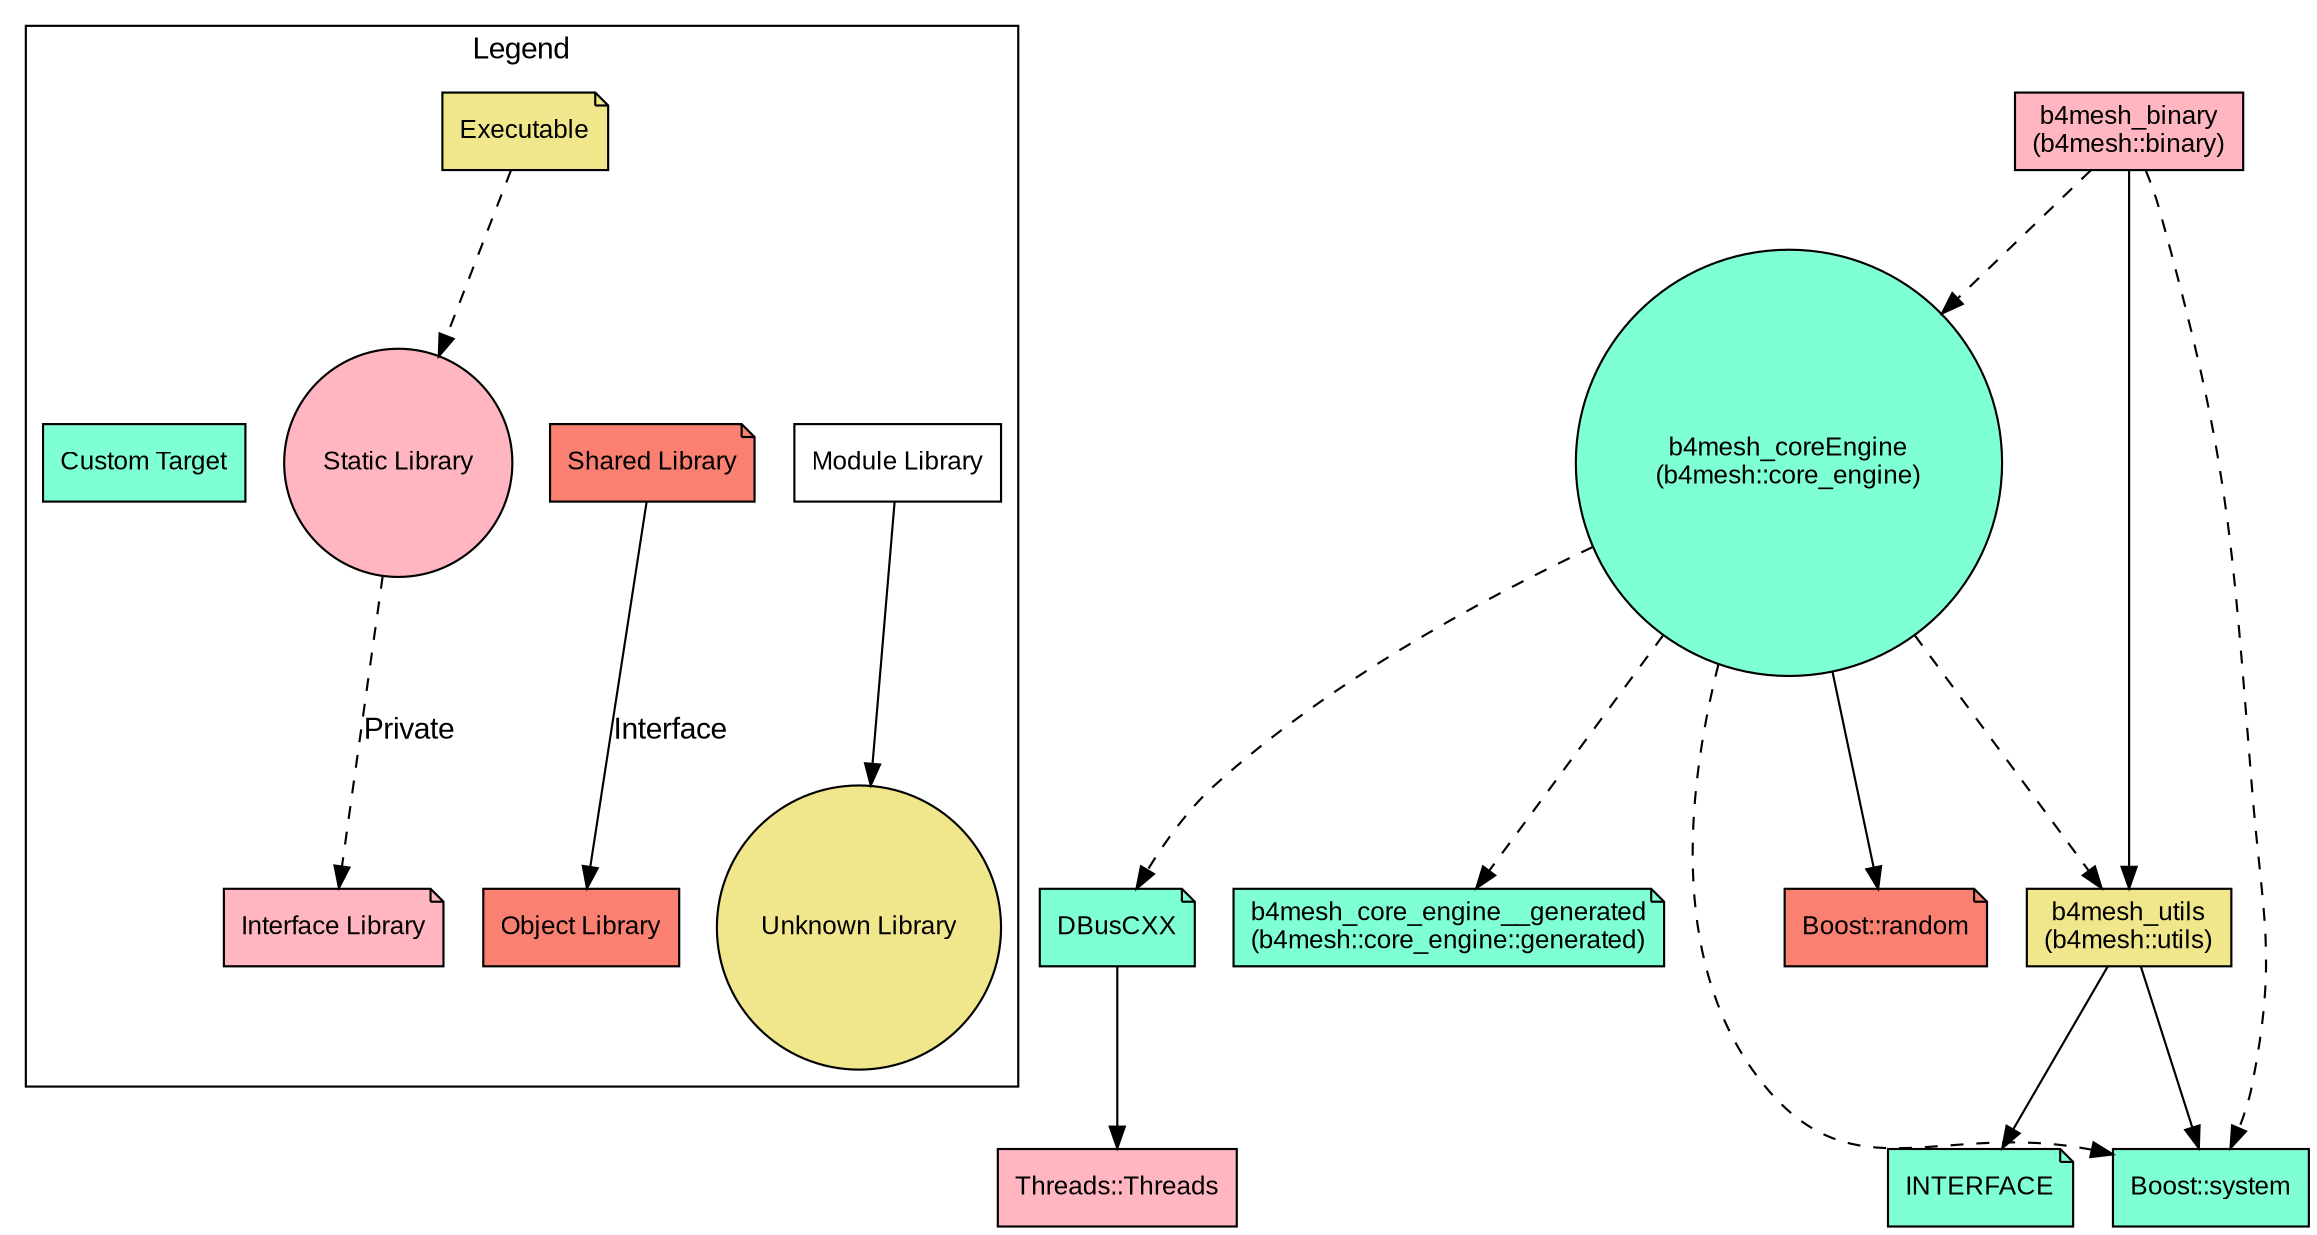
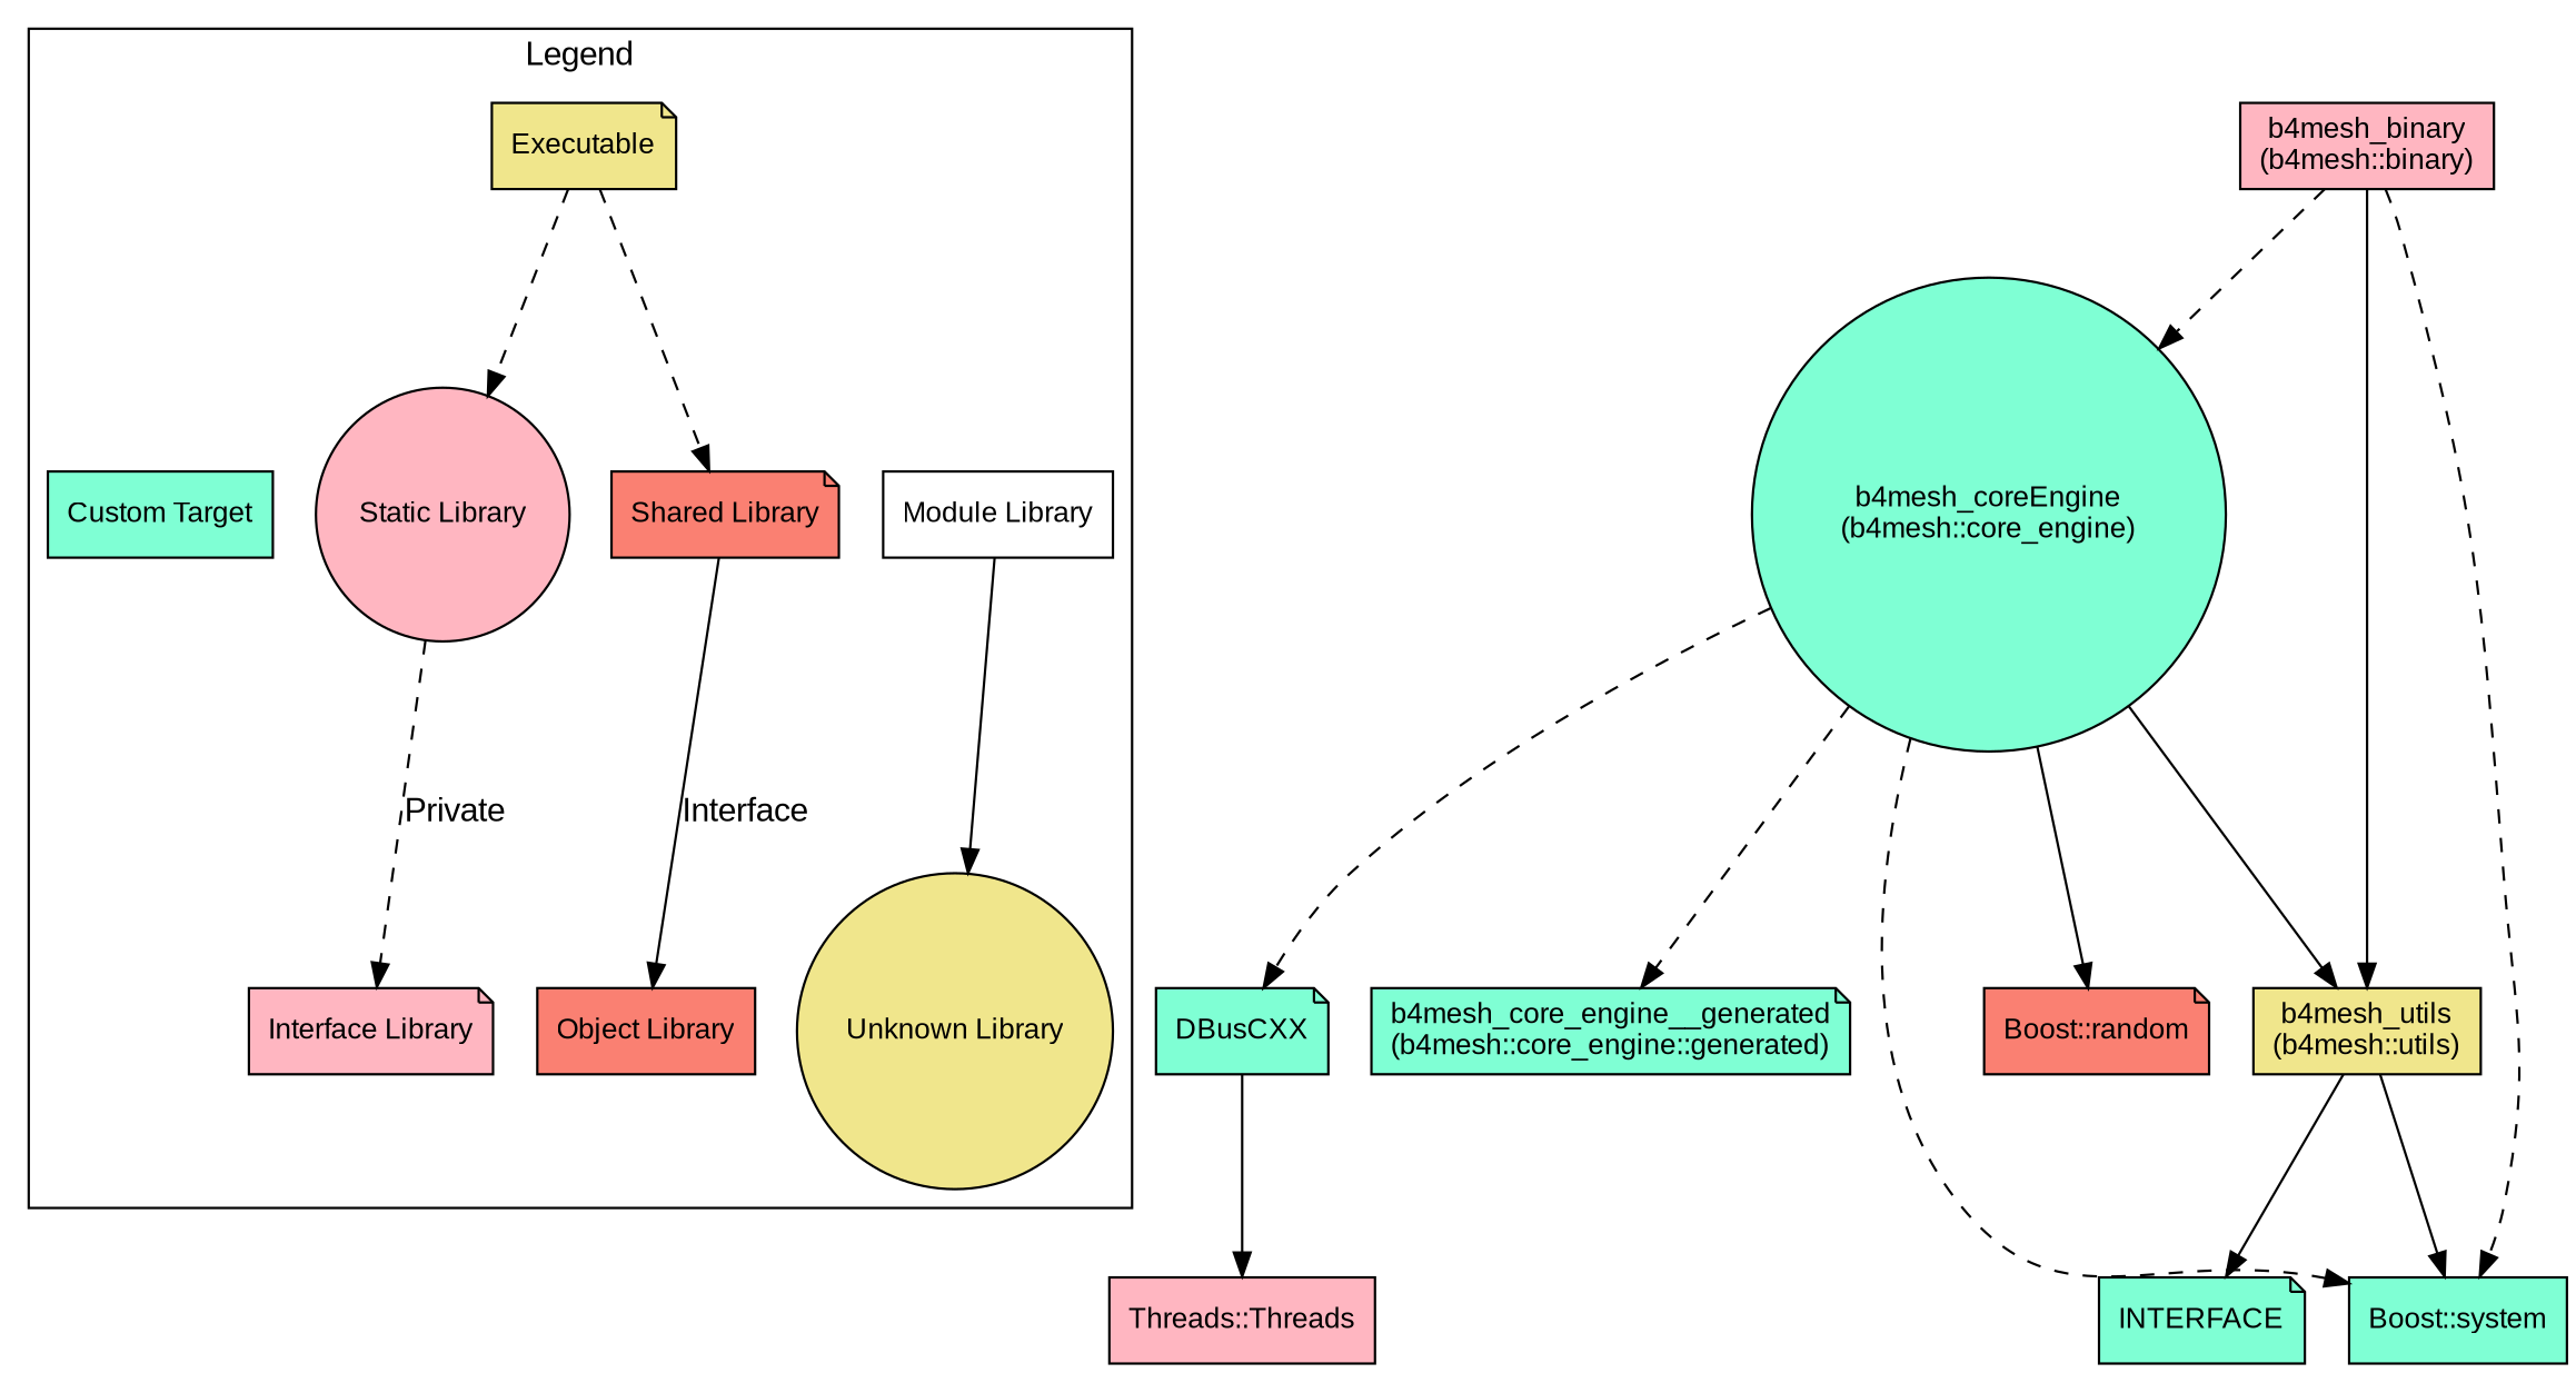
  digraph {
    fontname="Liberation Sans"
    node [fillcolor=aquamarine fontname="Liberation Sans" fontsize=12 shape=note style=filled]
    edge [fontname="Liberation Sans" style=dashed]
    n1 [fillcolor=khaki label=Executable]
    n2 [fillcolor=lightpink label="Static Library" shape=circle]
    n3 [fillcolor=salmon label="Shared Library"]
    n4 [fillcolor=white label="Module Library" shape=box]
    n5 [label="Custom Target" shape=box]
    n6 [fillcolor=lightpink label="Interface Library"]
    n7 [fillcolor=salmon label="Object Library" shape=box]
    n8 [fillcolor=khaki label="Unknown Library" shape=circle]
    n9 [fillcolor=lightpink label="b4mesh_binary\n(b4mesh::binary)" shape=box]
    n10 [label="Boost::system" shape=box]
    n11 [label="b4mesh_coreEngine\n(b4mesh::core_engine)" shape=circle]
    n12 [fillcolor=khaki label="b4mesh_utils\n(b4mesh::utils)" shape=box]
    n13 [fillcolor=lightpink label="Threads::Threads" shape=box]
    n14 [fillcolor=salmon label="Boost::random"]
    n15 [label=DBusCXX]
    n16 [label="b4mesh_core_engine__generated\n(b4mesh::core_engine::generated)"]
    n17 [label=INTERFACE]
    subgraph cluster_1 {
      color=black
      label=Legend
      n1
      n2
      n3
      n4
      n5
      n6
      n7
      n8
    }
    n1 -> n2
+   n1 -> n3
    n1 -> n4 [style=invis]
    n1 -> n5 [style=invis]
    n2 -> n6 [label=Private]
    n3 -> n7 [label=Interface style=solid]
    n4 -> n8 [style=solid]
    n9 -> n10
    n9 -> n11
    n9 -> n12 [style=solid]
    n11 -> n10
-   n11 -> n12
+   n11 -> n12 [style=solid]
    n11 -> n14 [style=solid]
    n11 -> n15
    n11 -> n16
    n12 -> n10 [style=solid]
    n12 -> n17 [style=solid]
    n15 -> n13 [style=solid]
  }
